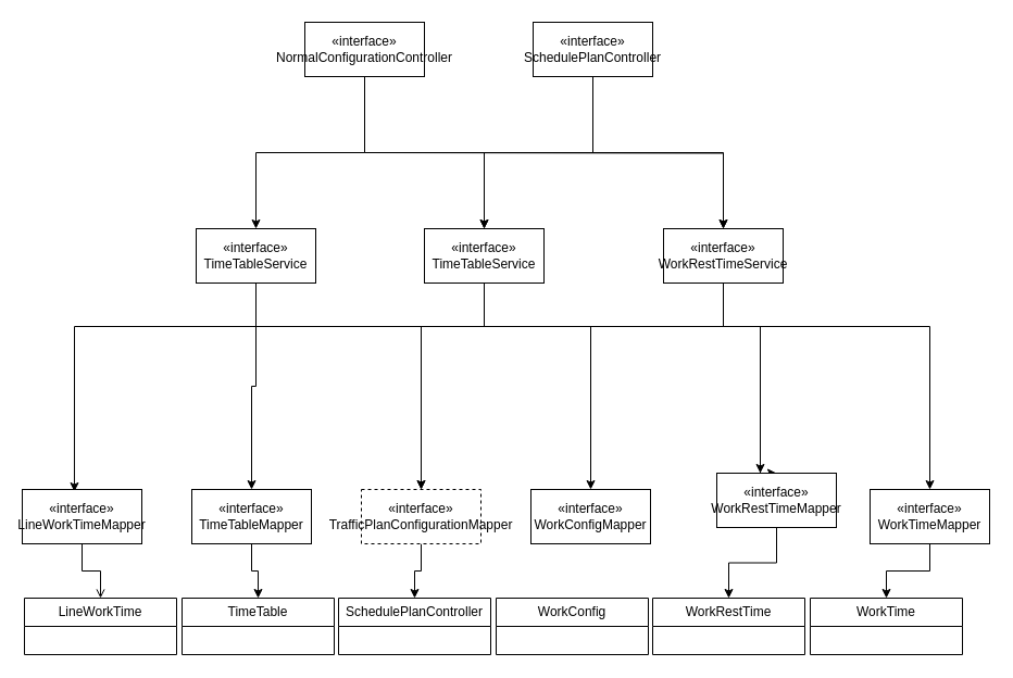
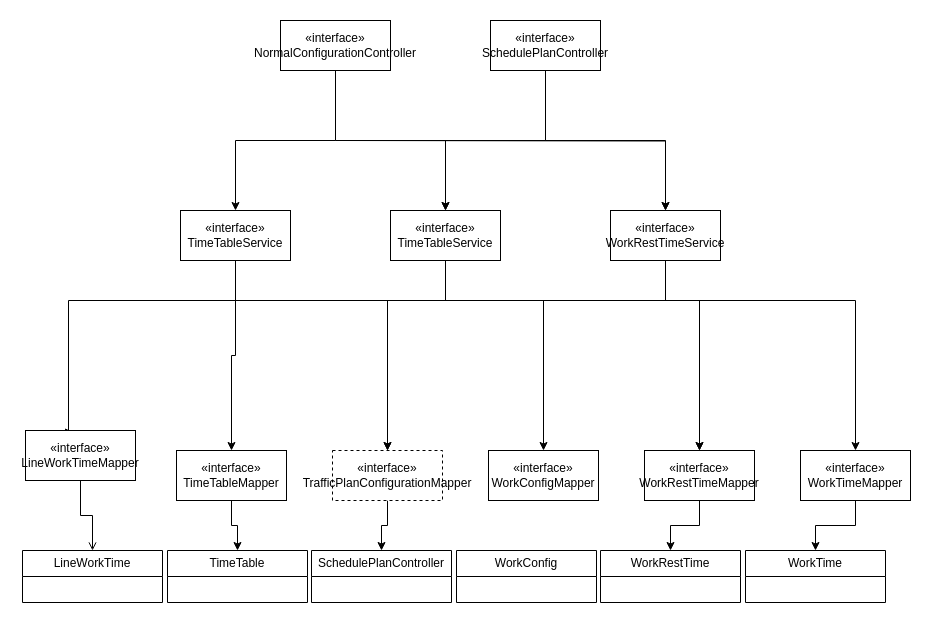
  <mxCell id="0" />
  <mxCell id="1" parent="0" />
  <mxCell id="2" style="edgeStyle=orthogonalEdgeStyle;rounded=0;orthogonalLoop=1;jettySize=auto;html=1;" edge="1" parent="1" source="5" target="12"><mxGeometry relative="1" as="geometry" /></mxCell>
  <mxCell id="3" style="edgeStyle=orthogonalEdgeStyle;rounded=0;orthogonalLoop=1;jettySize=auto;html=1;entryX=0.5;entryY=0;entryDx=0;entryDy=0;" edge="1" parent="1" source="5" target="17"><mxGeometry relative="1" as="geometry" /></mxCell>
  <mxCell id="4" style="edgeStyle=orthogonalEdgeStyle;rounded=0;orthogonalLoop=1;jettySize=auto;html=1;" edge="1" parent="1" target="19"><mxGeometry relative="1" as="geometry"><mxPoint x="340" y="140" as="sourcePoint" /></mxGeometry></mxCell>
  <mxCell id="5" value="«interface»&lt;br&gt;NormalConfigurationController" style="html=1;whiteSpace=wrap;" vertex="1" parent="1"><mxGeometry x="280" y="20" width="110" height="50" as="geometry" /></mxCell>
  <mxCell id="6" style="edgeStyle=orthogonalEdgeStyle;rounded=0;orthogonalLoop=1;jettySize=auto;html=1;entryX=0.436;entryY=0.04;entryDx=0;entryDy=0;entryPerimeter=0;" edge="1" parent="1" source="12" target="21"><mxGeometry relative="1" as="geometry"><Array as="points"><mxPoint x="235" y="300" /><mxPoint x="68" y="300" /></Array></mxGeometry></mxCell>
  <mxCell id="7" style="edgeStyle=orthogonalEdgeStyle;rounded=0;orthogonalLoop=1;jettySize=auto;html=1;entryX=0.5;entryY=0;entryDx=0;entryDy=0;" edge="1" parent="1" source="12" target="23"><mxGeometry relative="1" as="geometry" /></mxCell>
  <mxCell id="8" style="edgeStyle=orthogonalEdgeStyle;rounded=0;orthogonalLoop=1;jettySize=auto;html=1;entryX=0.5;entryY=0;entryDx=0;entryDy=0;" edge="1" parent="1" source="12" target="25"><mxGeometry relative="1" as="geometry"><Array as="points"><mxPoint x="235" y="300" /><mxPoint x="387" y="300" /></Array></mxGeometry></mxCell>
  <mxCell id="9" style="edgeStyle=orthogonalEdgeStyle;rounded=0;orthogonalLoop=1;jettySize=auto;html=1;entryX=0.5;entryY=0;entryDx=0;entryDy=0;" edge="1" parent="1" source="12" target="26"><mxGeometry relative="1" as="geometry"><Array as="points"><mxPoint x="235" y="300" /><mxPoint x="543" y="300" /></Array></mxGeometry></mxCell>
  <mxCell id="10" style="edgeStyle=orthogonalEdgeStyle;rounded=0;orthogonalLoop=1;jettySize=auto;html=1;" edge="1" parent="1" source="12" target="28"><mxGeometry relative="1" as="geometry"><Array as="points"><mxPoint x="235" y="300" /><mxPoint x="699" y="300" /></Array></mxGeometry></mxCell>
  <mxCell id="11" style="edgeStyle=orthogonalEdgeStyle;rounded=0;orthogonalLoop=1;jettySize=auto;html=1;entryX=0.5;entryY=0;entryDx=0;entryDy=0;" edge="1" parent="1" source="12" target="30"><mxGeometry relative="1" as="geometry"><Array as="points"><mxPoint x="235" y="300" /><mxPoint x="855" y="300" /></Array></mxGeometry></mxCell>
  <mxCell id="12" value="«interface»&lt;br&gt;TimeTableService" style="html=1;whiteSpace=wrap;" vertex="1" parent="1"><mxGeometry x="180" y="210" width="110" height="50" as="geometry" /></mxCell>
  <mxCell id="13" style="edgeStyle=orthogonalEdgeStyle;rounded=0;orthogonalLoop=1;jettySize=auto;html=1;entryX=0.5;entryY=0;entryDx=0;entryDy=0;" edge="1" parent="1" source="15" target="19"><mxGeometry relative="1" as="geometry"><Array as="points"><mxPoint x="545" y="140" /><mxPoint x="665" y="140" /></Array></mxGeometry></mxCell>
  <mxCell id="14" style="edgeStyle=orthogonalEdgeStyle;rounded=0;orthogonalLoop=1;jettySize=auto;html=1;entryX=0.5;entryY=0;entryDx=0;entryDy=0;" edge="1" parent="1" source="15" target="17"><mxGeometry relative="1" as="geometry" /></mxCell>
  <mxCell id="15" value="«interface»&lt;br&gt;SchedulePlanController" style="html=1;whiteSpace=wrap;" vertex="1" parent="1"><mxGeometry x="490" y="20" width="110" height="50" as="geometry" /></mxCell>
  <mxCell id="16" style="edgeStyle=orthogonalEdgeStyle;rounded=0;orthogonalLoop=1;jettySize=auto;html=1;entryX=0.5;entryY=0;entryDx=0;entryDy=0;" edge="1" parent="1" source="17" target="25"><mxGeometry relative="1" as="geometry"><Array as="points"><mxPoint x="445" y="300" /><mxPoint x="387" y="300" /></Array></mxGeometry></mxCell>
  <mxCell id="17" value="«interface»&lt;br&gt;TimeTableService" style="html=1;whiteSpace=wrap;" vertex="1" parent="1"><mxGeometry x="390" y="210" width="110" height="50" as="geometry" /></mxCell>
  <mxCell id="18" style="edgeStyle=orthogonalEdgeStyle;rounded=0;orthogonalLoop=1;jettySize=auto;html=1;entryX=0.5;entryY=0;entryDx=0;entryDy=0;" edge="1" parent="1" source="19" target="28"><mxGeometry relative="1" as="geometry"><Array as="points"><mxPoint x="665" y="300" /><mxPoint x="699" y="300" /></Array></mxGeometry></mxCell>
  <mxCell id="19" value="«interface»&lt;br&gt;WorkRestTimeService" style="html=1;whiteSpace=wrap;" vertex="1" parent="1"><mxGeometry x="610" y="210" width="110" height="50" as="geometry" /></mxCell>
  <mxCell id="20" style="edgeStyle=orthogonalEdgeStyle;rounded=0;orthogonalLoop=1;jettySize=auto;html=1;entryX=0.5;entryY=0;entryDx=0;entryDy=0;endArrow=open;" edge="1" parent="1" source="21" target="33"><mxGeometry relative="1" as="geometry" /></mxCell>
- <mxCell id="21" value="«interface»&lt;br&gt;LineWorkTimeMapper" style="html=1;whiteSpace=wrap;" vertex="1" parent="1"><mxGeometry x="20" y="450" width="110" height="50" as="geometry" /></mxCell>
+ <mxCell id="21" value="«interface»&lt;br&gt;LineWorkTimeMapper" style="html=1;whiteSpace=wrap;" vertex="1" parent="1"><mxGeometry x="25" y="430" width="110" height="50" as="geometry" /></mxCell>
  <mxCell id="22" style="edgeStyle=orthogonalEdgeStyle;rounded=0;orthogonalLoop=1;jettySize=auto;html=1;" edge="1" parent="1" source="23" target="35"><mxGeometry relative="1" as="geometry" /></mxCell>
  <mxCell id="23" value="«interface»&lt;br&gt;TimeTableMapper" style="html=1;whiteSpace=wrap;" vertex="1" parent="1"><mxGeometry x="176" y="450" width="110" height="50" as="geometry" /></mxCell>
  <mxCell id="24" style="edgeStyle=orthogonalEdgeStyle;rounded=0;orthogonalLoop=1;jettySize=auto;html=1;entryX=0.5;entryY=0;entryDx=0;entryDy=0;" edge="1" parent="1" source="25" target="37"><mxGeometry relative="1" as="geometry" /></mxCell>
  <mxCell id="25" value="«interface»&lt;br&gt;TrafficPlanConfigurationMapper" style="html=1;whiteSpace=wrap;dashed=1;" vertex="1" parent="1"><mxGeometry x="332" y="450" width="110" height="50" as="geometry" /></mxCell>
  <mxCell id="26" value="«interface»&lt;br&gt;WorkConfigMapper" style="html=1;whiteSpace=wrap;" vertex="1" parent="1"><mxGeometry x="488" y="450" width="110" height="50" as="geometry" /></mxCell>
  <mxCell id="27" style="edgeStyle=orthogonalEdgeStyle;rounded=0;orthogonalLoop=1;jettySize=auto;html=1;" edge="1" parent="1" source="28" target="31"><mxGeometry relative="1" as="geometry" /></mxCell>
- <mxCell id="28" value="«interface»&lt;br&gt;WorkRestTimeMapper" style="html=1;whiteSpace=wrap;" vertex="1" parent="1"><mxGeometry x="659" y="435" width="110" height="50" as="geometry" /></mxCell>
+ <mxCell id="28" value="«interface»&lt;br&gt;WorkRestTimeMapper" style="html=1;whiteSpace=wrap;" vertex="1" parent="1"><mxGeometry x="644" y="450" width="110" height="50" as="geometry" /></mxCell>
  <mxCell id="29" style="edgeStyle=orthogonalEdgeStyle;rounded=0;orthogonalLoop=1;jettySize=auto;html=1;" edge="1" parent="1" source="30" target="41"><mxGeometry relative="1" as="geometry" /></mxCell>
  <mxCell id="30" value="«interface»&lt;br&gt;WorkTimeMapper" style="html=1;whiteSpace=wrap;" vertex="1" parent="1"><mxGeometry x="800" y="450" width="110" height="50" as="geometry" /></mxCell>
  <mxCell id="31" value="WorkRestTime" style="swimlane;fontStyle=0;childLayout=stackLayout;horizontal=1;startSize=26;fillColor=none;horizontalStack=0;resizeParent=1;resizeParentMax=0;resizeLast=0;collapsible=1;marginBottom=0;whiteSpace=wrap;html=1;" vertex="1" parent="1"><mxGeometry x="600" y="550" width="140" height="52" as="geometry" /></mxCell>
  <mxCell id="32" value="&amp;nbsp;" style="text;strokeColor=none;fillColor=none;align=left;verticalAlign=top;spacingLeft=4;spacingRight=4;overflow=hidden;rotatable=0;points=[[0,0.5],[1,0.5]];portConstraint=eastwest;whiteSpace=wrap;html=1;" vertex="1" parent="31"><mxGeometry y="26" width="140" height="26" as="geometry" /></mxCell>
  <mxCell id="33" value="LineWorkTime" style="swimlane;fontStyle=0;childLayout=stackLayout;horizontal=1;startSize=26;fillColor=none;horizontalStack=0;resizeParent=1;resizeParentMax=0;resizeLast=0;collapsible=1;marginBottom=0;whiteSpace=wrap;html=1;" vertex="1" parent="1"><mxGeometry x="22" y="550" width="140" height="52" as="geometry" /></mxCell>
  <mxCell id="34" value="&amp;nbsp;" style="text;strokeColor=none;fillColor=none;align=left;verticalAlign=top;spacingLeft=4;spacingRight=4;overflow=hidden;rotatable=0;points=[[0,0.5],[1,0.5]];portConstraint=eastwest;whiteSpace=wrap;html=1;" vertex="1" parent="33"><mxGeometry y="26" width="140" height="26" as="geometry" /></mxCell>
  <mxCell id="35" value="TimeTable" style="swimlane;fontStyle=0;childLayout=stackLayout;horizontal=1;startSize=26;fillColor=none;horizontalStack=0;resizeParent=1;resizeParentMax=0;resizeLast=0;collapsible=1;marginBottom=0;whiteSpace=wrap;html=1;" vertex="1" parent="1"><mxGeometry x="167" y="550" width="140" height="52" as="geometry" /></mxCell>
  <mxCell id="36" value="&amp;nbsp;" style="text;strokeColor=none;fillColor=none;align=left;verticalAlign=top;spacingLeft=4;spacingRight=4;overflow=hidden;rotatable=0;points=[[0,0.5],[1,0.5]];portConstraint=eastwest;whiteSpace=wrap;html=1;" vertex="1" parent="35"><mxGeometry y="26" width="140" height="26" as="geometry" /></mxCell>
  <mxCell id="37" value="SchedulePlanController" style="swimlane;fontStyle=0;childLayout=stackLayout;horizontal=1;startSize=26;fillColor=none;horizontalStack=0;resizeParent=1;resizeParentMax=0;resizeLast=0;collapsible=1;marginBottom=0;whiteSpace=wrap;html=1;" vertex="1" parent="1"><mxGeometry x="311" y="550" width="140" height="52" as="geometry" /></mxCell>
  <mxCell id="38" value="&amp;nbsp;" style="text;strokeColor=none;fillColor=none;align=left;verticalAlign=top;spacingLeft=4;spacingRight=4;overflow=hidden;rotatable=0;points=[[0,0.5],[1,0.5]];portConstraint=eastwest;whiteSpace=wrap;html=1;" vertex="1" parent="37"><mxGeometry y="26" width="140" height="26" as="geometry" /></mxCell>
  <mxCell id="39" value="WorkConfig" style="swimlane;fontStyle=0;childLayout=stackLayout;horizontal=1;startSize=26;fillColor=none;horizontalStack=0;resizeParent=1;resizeParentMax=0;resizeLast=0;collapsible=1;marginBottom=0;whiteSpace=wrap;html=1;" vertex="1" parent="1"><mxGeometry x="456" y="550" width="140" height="52" as="geometry" /></mxCell>
  <mxCell id="40" value="&amp;nbsp;" style="text;strokeColor=none;fillColor=none;align=left;verticalAlign=top;spacingLeft=4;spacingRight=4;overflow=hidden;rotatable=0;points=[[0,0.5],[1,0.5]];portConstraint=eastwest;whiteSpace=wrap;html=1;" vertex="1" parent="39"><mxGeometry y="26" width="140" height="26" as="geometry" /></mxCell>
  <mxCell id="41" value="WorkTime" style="swimlane;fontStyle=0;childLayout=stackLayout;horizontal=1;startSize=26;fillColor=none;horizontalStack=0;resizeParent=1;resizeParentMax=0;resizeLast=0;collapsible=1;marginBottom=0;whiteSpace=wrap;html=1;" vertex="1" parent="1"><mxGeometry x="745" y="550" width="140" height="52" as="geometry" /></mxCell>
  <mxCell id="42" value="&amp;nbsp;" style="text;strokeColor=none;fillColor=none;align=left;verticalAlign=top;spacingLeft=4;spacingRight=4;overflow=hidden;rotatable=0;points=[[0,0.5],[1,0.5]];portConstraint=eastwest;whiteSpace=wrap;html=1;" vertex="1" parent="41"><mxGeometry y="26" width="140" height="26" as="geometry" /></mxCell>
